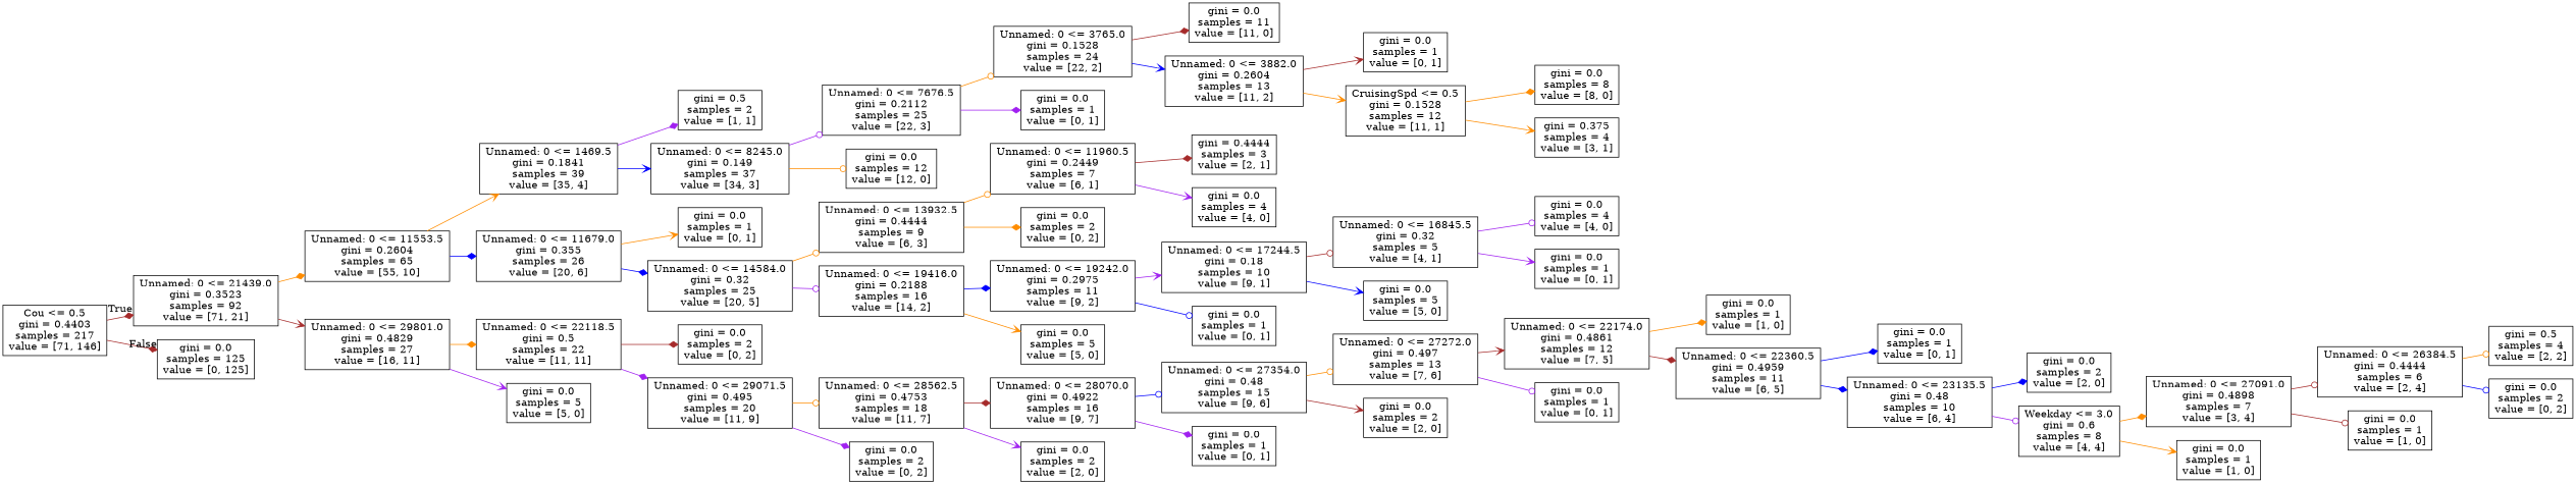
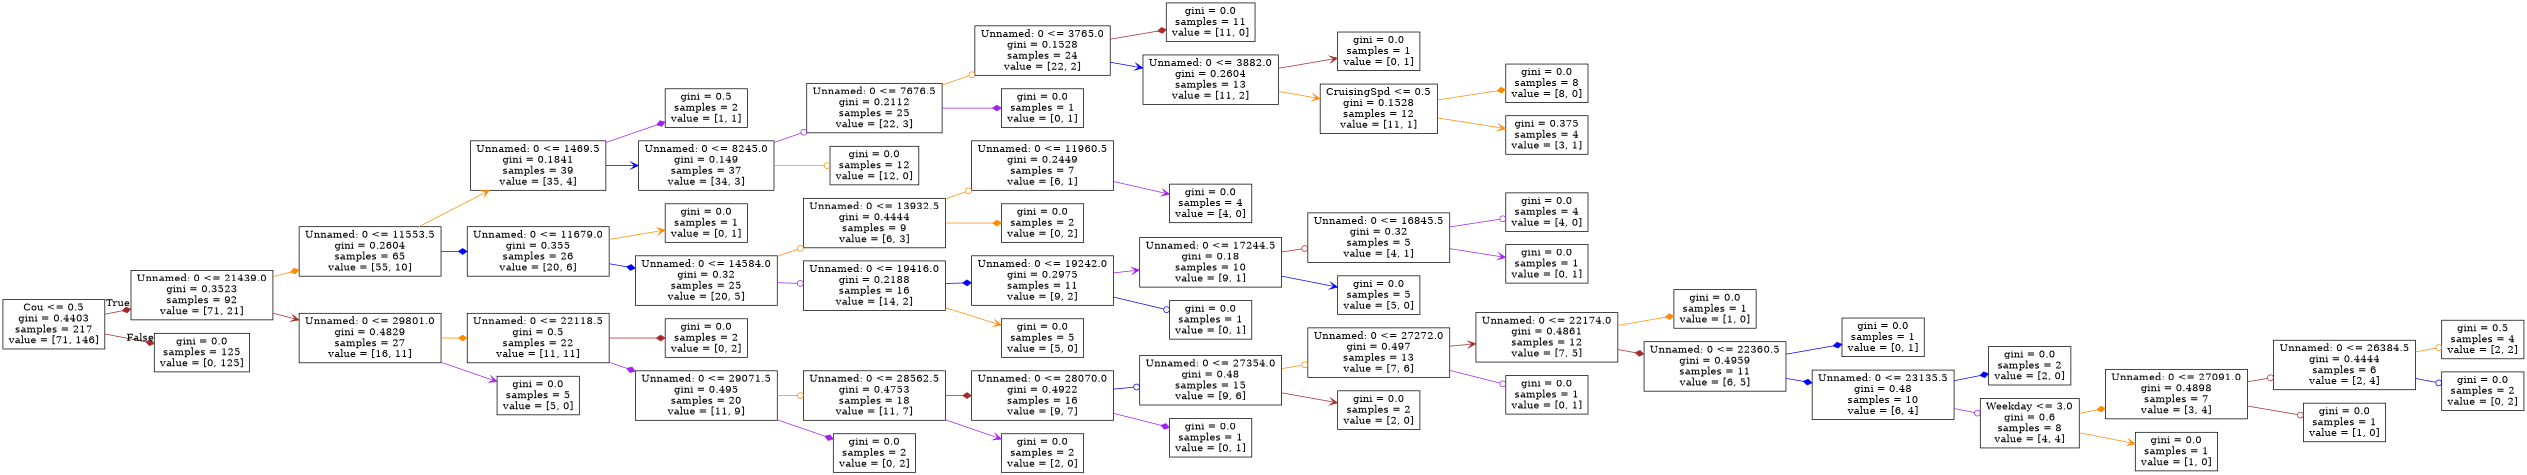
  digraph {
    rankdir=LR
    node [shape=box]
    edge [arrowhead=diamond color=darkorange]
    n1 [label="Cou <= 0.5\ngini = 0.4403\nsamples = 217\nvalue = [71, 146]"]
    n2 [label="Unnamed: 0 <= 21439.0\ngini = 0.3523\nsamples = 92\nvalue = [71, 21]"]
    n3 [label="gini = 0.0\nsamples = 125\nvalue = [0, 125]"]
    n4 [label="Unnamed: 0 <= 11553.5\ngini = 0.2604\nsamples = 65\nvalue = [55, 10]"]
    n5 [label="Unnamed: 0 <= 29801.0\ngini = 0.4829\nsamples = 27\nvalue = [16, 11]"]
    n6 [label="Unnamed: 0 <= 1469.5\ngini = 0.1841\nsamples = 39\nvalue = [35, 4]"]
    n7 [label="Unnamed: 0 <= 11679.0\ngini = 0.355\nsamples = 26\nvalue = [20, 6]"]
    n8 [label="Unnamed: 0 <= 22118.5\ngini = 0.5\nsamples = 22\nvalue = [11, 11]"]
    n9 [label="gini = 0.0\nsamples = 5\nvalue = [5, 0]"]
    n10 [label="gini = 0.5\nsamples = 2\nvalue = [1, 1]"]
    n11 [label="Unnamed: 0 <= 8245.0\ngini = 0.149\nsamples = 37\nvalue = [34, 3]"]
    n12 [label="gini = 0.0\nsamples = 1\nvalue = [0, 1]"]
    n13 [label="Unnamed: 0 <= 14584.0\ngini = 0.32\nsamples = 25\nvalue = [20, 5]"]
    n14 [label="Unnamed: 0 <= 7676.5\ngini = 0.2112\nsamples = 25\nvalue = [22, 3]"]
    n15 [label="gini = 0.0\nsamples = 12\nvalue = [12, 0]"]
    n16 [label="Unnamed: 0 <= 3765.0\ngini = 0.1528\nsamples = 24\nvalue = [22, 2]"]
    n17 [label="gini = 0.0\nsamples = 1\nvalue = [0, 1]"]
    n18 [label="gini = 0.0\nsamples = 11\nvalue = [11, 0]"]
    n19 [label="Unnamed: 0 <= 3882.0\ngini = 0.2604\nsamples = 13\nvalue = [11, 2]"]
    n20 [label="gini = 0.0\nsamples = 1\nvalue = [0, 1]"]
    n21 [label="CruisingSpd <= 0.5\ngini = 0.1528\nsamples = 12\nvalue = [11, 1]"]
    n22 [label="gini = 0.0\nsamples = 8\nvalue = [8, 0]"]
    n23 [label="gini = 0.375\nsamples = 4\nvalue = [3, 1]"]
    n24 [label="Unnamed: 0 <= 13932.5\ngini = 0.4444\nsamples = 9\nvalue = [6, 3]"]
    n25 [label="Unnamed: 0 <= 19416.0\ngini = 0.2188\nsamples = 16\nvalue = [14, 2]"]
    n26 [label="Unnamed: 0 <= 11960.5\ngini = 0.2449\nsamples = 7\nvalue = [6, 1]"]
    n27 [label="gini = 0.0\nsamples = 2\nvalue = [0, 2]"]
    n28 [label="Unnamed: 0 <= 19242.0\ngini = 0.2975\nsamples = 11\nvalue = [9, 2]"]
    n29 [label="gini = 0.0\nsamples = 5\nvalue = [5, 0]"]
-   n30 [label="gini = 0.4444\nsamples = 3\nvalue = [2, 1]"]
    n31 [label="gini = 0.0\nsamples = 4\nvalue = [4, 0]"]
    n32 [label="Unnamed: 0 <= 17244.5\ngini = 0.18\nsamples = 10\nvalue = [9, 1]"]
    n33 [label="gini = 0.0\nsamples = 1\nvalue = [0, 1]"]
    n34 [label="Unnamed: 0 <= 16845.5\ngini = 0.32\nsamples = 5\nvalue = [4, 1]"]
    n35 [label="gini = 0.0\nsamples = 5\nvalue = [5, 0]"]
    n36 [label="gini = 0.0\nsamples = 4\nvalue = [4, 0]"]
    n37 [label="gini = 0.0\nsamples = 1\nvalue = [0, 1]"]
    n38 [label="gini = 0.0\nsamples = 2\nvalue = [0, 2]"]
    n39 [label="Unnamed: 0 <= 29071.5\ngini = 0.495\nsamples = 20\nvalue = [11, 9]"]
    n40 [label="Unnamed: 0 <= 28562.5\ngini = 0.4753\nsamples = 18\nvalue = [11, 7]"]
    n41 [label="gini = 0.0\nsamples = 2\nvalue = [0, 2]"]
    n42 [label="Unnamed: 0 <= 28070.0\ngini = 0.4922\nsamples = 16\nvalue = [9, 7]"]
    n43 [label="gini = 0.0\nsamples = 2\nvalue = [2, 0]"]
    n44 [label="Unnamed: 0 <= 27354.0\ngini = 0.48\nsamples = 15\nvalue = [9, 6]"]
    n45 [label="gini = 0.0\nsamples = 1\nvalue = [0, 1]"]
    n46 [label="Unnamed: 0 <= 27272.0\ngini = 0.497\nsamples = 13\nvalue = [7, 6]"]
    n47 [label="gini = 0.0\nsamples = 2\nvalue = [2, 0]"]
    n48 [label="Unnamed: 0 <= 22174.0\ngini = 0.4861\nsamples = 12\nvalue = [7, 5]"]
    n49 [label="gini = 0.0\nsamples = 1\nvalue = [0, 1]"]
    n50 [label="gini = 0.0\nsamples = 1\nvalue = [1, 0]"]
    n51 [label="Unnamed: 0 <= 22360.5\ngini = 0.4959\nsamples = 11\nvalue = [6, 5]"]
    n52 [label="gini = 0.0\nsamples = 1\nvalue = [0, 1]"]
    n53 [label="Unnamed: 0 <= 23135.5\ngini = 0.48\nsamples = 10\nvalue = [6, 4]"]
    n54 [label="gini = 0.0\nsamples = 2\nvalue = [2, 0]"]
    n55 [label="Weekday <= 3.0\ngini = 0.6\nsamples = 8\nvalue = [4, 4]"]
    n56 [label="Unnamed: 0 <= 27091.0\ngini = 0.4898\nsamples = 7\nvalue = [3, 4]"]
    n57 [label="gini = 0.0\nsamples = 1\nvalue = [1, 0]"]
    n58 [label="Unnamed: 0 <= 26384.5\ngini = 0.4444\nsamples = 6\nvalue = [2, 4]"]
    n59 [label="gini = 0.0\nsamples = 1\nvalue = [1, 0]"]
    n60 [label="gini = 0.5\nsamples = 4\nvalue = [2, 2]"]
    n61 [label="gini = 0.0\nsamples = 2\nvalue = [0, 2]"]
    n1 -> n2 [color=brown headlabel=True labelangle=45 labeldistance=2.5]
    n1 -> n3 [color=brown headlabel=False labelangle=-45 labeldistance=2.5]
    n2 -> n4
    n2 -> n5 [arrowhead=vee color=brown]
    n4 -> n6 [arrowhead=vee]
    n4 -> n7 [color=blue]
    n5 -> n8
    n5 -> n9 [arrowhead=vee color=purple]
    n6 -> n10 [color=purple]
    n6 -> n11 [arrowhead=vee color=blue]
    n7 -> n12 [arrowhead=vee]
    n7 -> n13 [color=blue]
    n8 -> n38 [color=brown]
    n8 -> n39 [color=purple]
    n11 -> n14 [arrowhead=odot color=purple]
    n11 -> n15 [arrowhead=odot]
    n13 -> n24 [arrowhead=odot]
    n13 -> n25 [arrowhead=odot color=purple]
    n14 -> n16 [arrowhead=odot]
    n14 -> n17 [color=purple]
    n16 -> n18 [color=brown]
    n16 -> n19 [arrowhead=vee color=blue]
    n19 -> n20 [arrowhead=vee color=brown]
    n19 -> n21 [arrowhead=vee]
    n21 -> n22
    n21 -> n23 [arrowhead=vee]
    n24 -> n26 [arrowhead=odot]
    n24 -> n27
    n25 -> n28 [color=blue]
    n25 -> n29 [arrowhead=vee]
-   n26 -> n30 [color=brown]
    n26 -> n31 [arrowhead=vee color=purple]
    n28 -> n32 [arrowhead=vee color=purple]
    n28 -> n33 [arrowhead=odot color=blue]
    n32 -> n34 [arrowhead=odot color=brown]
    n32 -> n35 [arrowhead=vee color=blue]
    n34 -> n36 [arrowhead=odot color=purple]
    n34 -> n37 [arrowhead=vee color=purple]
    n39 -> n40 [arrowhead=odot]
    n39 -> n41 [color=purple]
    n40 -> n42 [color=brown]
    n40 -> n43 [arrowhead=vee color=purple]
    n42 -> n44 [arrowhead=odot color=blue]
    n42 -> n45 [color=purple]
    n44 -> n46 [arrowhead=odot]
    n44 -> n47 [arrowhead=vee color=brown]
    n46 -> n48 [arrowhead=vee color=brown]
    n46 -> n49 [arrowhead=odot color=purple]
    n48 -> n50
    n48 -> n51 [color=brown]
    n51 -> n52 [color=blue]
    n51 -> n53 [color=blue]
    n53 -> n54 [color=blue]
    n53 -> n55 [arrowhead=odot color=purple]
    n55 -> n56
    n55 -> n57 [arrowhead=vee]
    n56 -> n58 [arrowhead=odot color=brown]
    n56 -> n59 [arrowhead=odot color=brown]
    n58 -> n60 [arrowhead=odot]
    n58 -> n61 [arrowhead=odot color=blue]
  }
